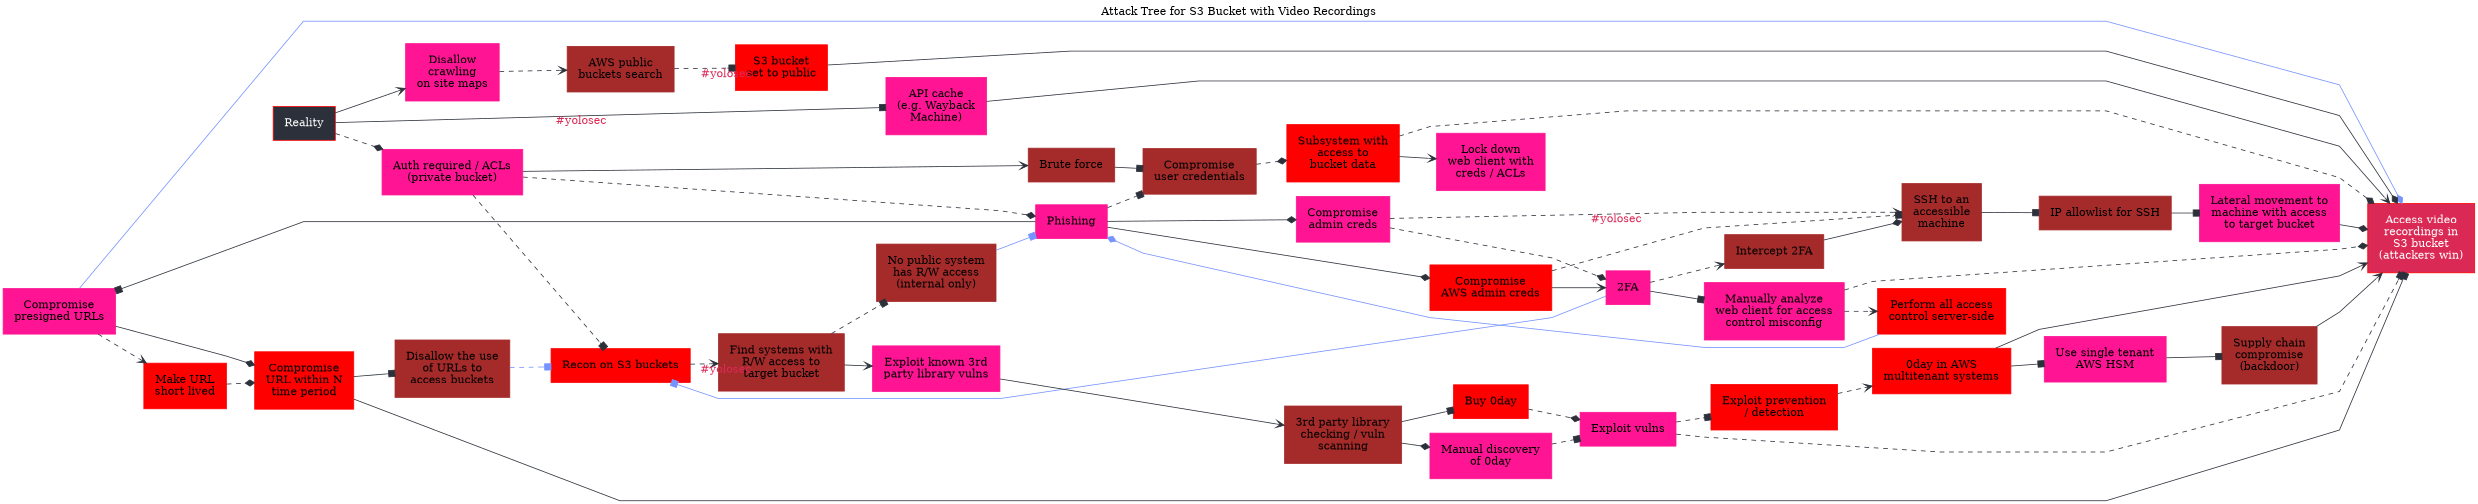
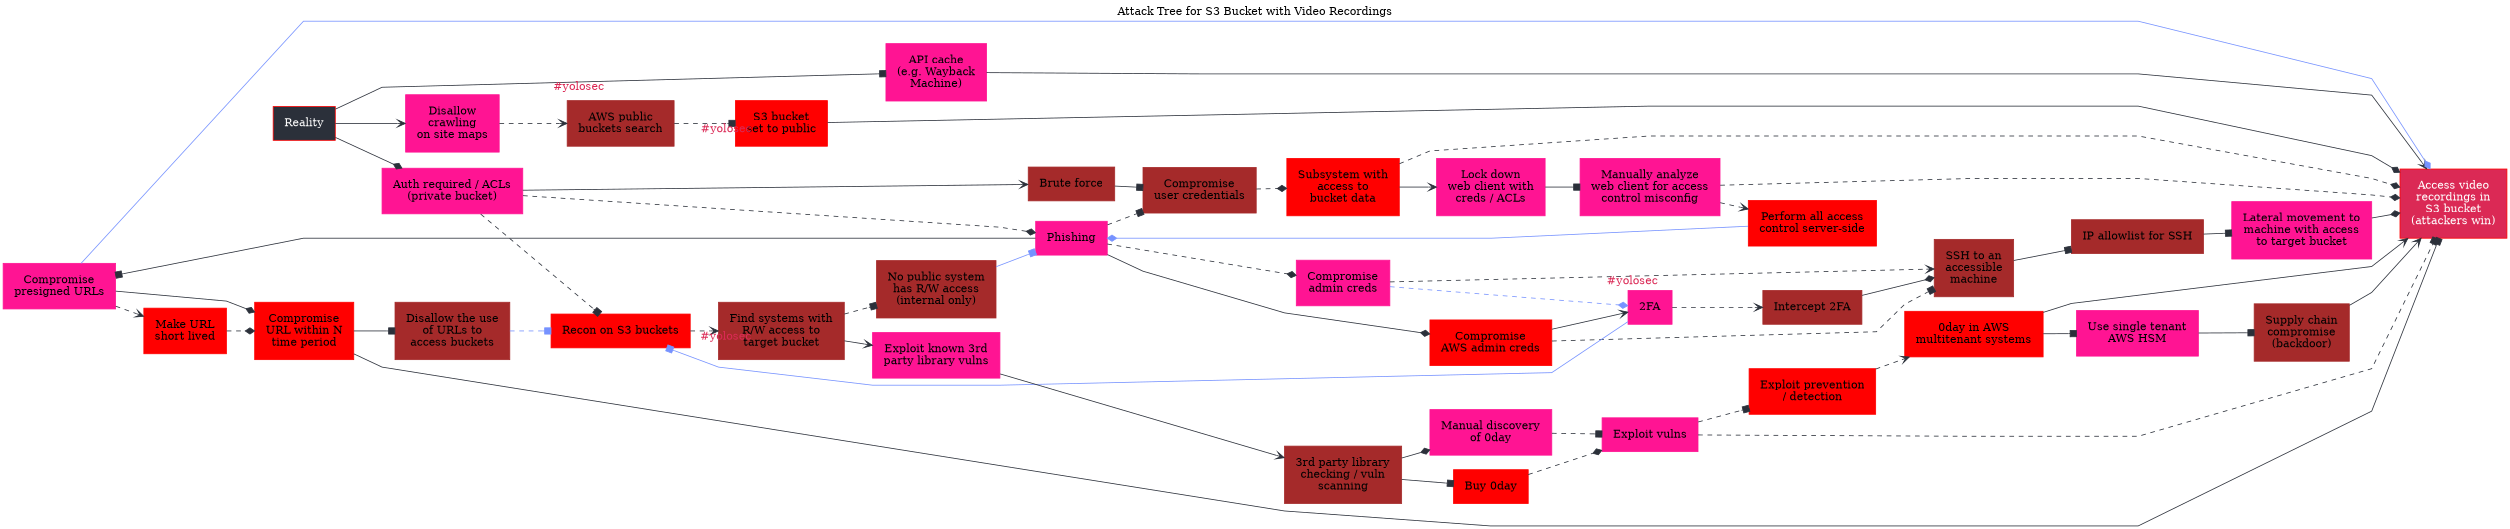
  digraph {
    label="Attack Tree for S3 Bucket with Video Recordings"
    labelloc=t
    rankdir=LR
    splines=polyline
    node [color=deeppink margin=0.2 shape=box style=filled]
    edge [arrowhead=box color="#2B303A" style=solid]
    n1 [label="API cache\n(e.g. Wayback\nMachine)"]
    n2 [label="Disallow\ncrawling\non site maps"]
    n3 [label="Auth required / ACLs\n(private bucket)"]
    n4 [color=brown label="Brute force"]
    n5 [label=Phishing]
    n6 [color=red label="Recon on S3 buckets"]
    n7 [color=brown label="Compromise\nuser credentials"]
    n8 [label="Compromise\nadmin creds"]
    n9 [color=red label="Compromise\nAWS admin creds"]
    n10 [label="Compromise\npresigned URLs"]
    n11 [color=red fillcolor="#DB2955" fontcolor="#ffffff" label="Access video\nrecordings in\nS3 bucket\n(attackers win)"]
    n12 [color=brown label="AWS public\nbuckets search"]
    n13 [color=brown label="Find systems with\nR/W access to\ntarget bucket"]
    n14 [color=red label="Subsystem with\naccess to\nbucket data"]
    n15 [color=brown label="SSH to an\naccessible\nmachine"]
    n16 [label="2FA"]
    n17 [color=red label="Compromise\nURL within N\ntime period"]
    n18 [color=red label="Make URL\nshort lived"]
    n19 [color=red label="S3 bucket\nset to public"]
    n20 [label="Exploit known 3rd\nparty library vulns"]
    n21 [color=brown label="No public system\nhas R/W access\n(internal only)"]
    n22 [label="Lock down\nweb client with\ncreds / ACLs"]
    n23 [color=brown label="IP allowlist for SSH"]
    n24 [color=brown label="Intercept 2FA"]
    n25 [color=brown label="Disallow the use\nof URLs to\naccess buckets"]
    n26 [color=red fillcolor="#2B303A" fontcolor="#ffffff" label=Reality]
    n27 [label="Manually analyze\nweb client for access\ncontrol misconfig"]
    n28 [color=red label="Perform all access\ncontrol server-side"]
    n29 [label="Lateral movement to\nmachine with access\nto target bucket"]
    n30 [color=brown label="3rd party library\nchecking / vuln\nscanning"]
    n31 [label="Manual discovery\nof 0day"]
    n32 [color=red label="Buy 0day"]
    n33 [label="Exploit vulns"]
    n34 [color=red label="Exploit prevention\n/ detection"]
    n35 [color=red label="0day in AWS\nmultitenant systems"]
    n36 [label="Use single tenant\nAWS HSM"]
    n37 [color=brown label="Supply chain\ncompromise\n(backdoor)"]
    subgraph sub_1 {
      n1
      n2
      n3
    }
    subgraph sub_2 {
      n4
      n5
      n6
    }
    subgraph sub_3 {
      n7
      n8
      n9
      n10
    }
    n1 -> n11 [arrowhead=vee]
    n2 -> n12 [arrowhead=vee style=dashed]
    n3 -> n4 [arrowhead=vee]
    n3 -> n5 [arrowhead=diamond style=dashed]
    n3 -> n6 [style=dashed]
    n4 -> n7
    n5 -> n7 [style=dashed]
-   n5 -> n8 [arrowhead=diamond]
+   n5 -> n8 [arrowhead=diamond style=dashed]
    n5 -> n9 [arrowhead=diamond]
    n5 -> n10
    n6 -> n13 [arrowhead=vee fontcolor="#DB2955" style=dashed xlabel="#yolosec"]
    n7 -> n8 [style=invis arrowhead=""]
    n7 -> n14 [arrowhead=diamond style=dashed]
    n8 -> n9 [style=invis arrowhead=""]
    n8 -> n15 [arrowhead=vee fontcolor="#DB2955" style=dashed xlabel="#yolosec"]
-   n8 -> n16 [arrowhead=diamond style=dashed]
+   n8 -> n16 [arrowhead=diamond color="#7692FF" style=dashed]
    n9 -> n10 [style=invis arrowhead=""]
    n9 -> n15 [style=dashed]
    n9 -> n16 [arrowhead=vee]
    n10 -> n11 [arrowhead=diamond color="#7692FF"]
    n10 -> n17 [arrowhead=diamond]
    n10 -> n18 [arrowhead=vee style=dashed]
    n12 -> n19 [fontcolor="#DB2955" style=dashed xlabel="#yolosec"]
    n13 -> n20 [arrowhead=vee]
    n13 -> n21 [style=dashed]
    n14 -> n11 [arrowhead=diamond style=dashed]
    n14 -> n22 [arrowhead=vee]
    n15 -> n23
    n16 -> n6 [color="#7692FF"]
    n16 -> n24 [arrowhead=vee style=dashed]
    n17 -> n11
    n17 -> n25
    n18 -> n17 [arrowhead=diamond style=dashed]
    n19 -> n11 [arrowhead=diamond]
    n20 -> n30 [arrowhead=vee]
    n21 -> n5 [color="#7692FF"]
-   n16 -> n27
+   n22 -> n27
    n23 -> n29
    n24 -> n15 [arrowhead=diamond]
    n25 -> n6 [color="#7692FF" style=dashed]
    n26 -> n1 [fontcolor="#DB2955" xlabel="#yolosec"]
    n26 -> n2 [arrowhead=vee]
-   n26 -> n3 [arrowhead=diamond style=dashed]
+   n26 -> n3 [arrowhead=diamond]
    n27 -> n11 [arrowhead=diamond style=dashed]
    n27 -> n28 [arrowhead=vee style=dashed]
    n28 -> n5 [arrowhead=diamond color="#7692FF"]
    n29 -> n11 [arrowhead=diamond]
    n30 -> n31 [arrowhead=diamond]
    n30 -> n32
    n31 -> n33 [style=dashed]
    n32 -> n33 [arrowhead=diamond style=dashed]
    n33 -> n11 [style=dashed]
    n33 -> n34 [style=dashed]
    n34 -> n35 [arrowhead=vee style=dashed]
    n35 -> n11 [arrowhead=vee]
    n35 -> n36
    n36 -> n37
    n37 -> n11 [arrowhead=vee]
  }
